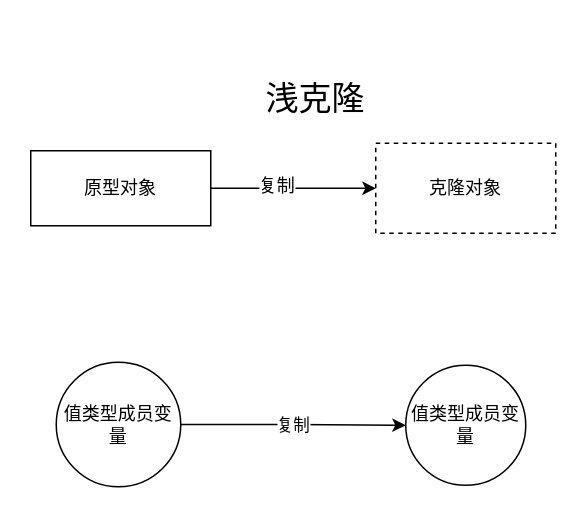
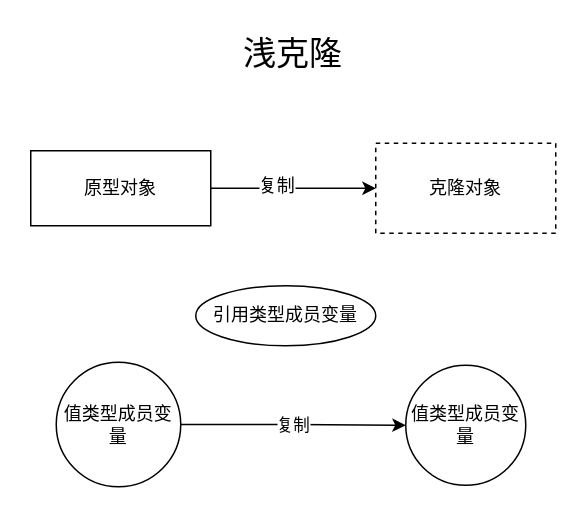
  <mxCell id="0" />
  <mxCell id="1" parent="0" />
  <mxCell id="2" value="" style="group" vertex="1" connectable="0" parent="1"><mxGeometry x="20" y="20" width="350" height="304" as="geometry" /></mxCell>
- <mxCell id="3" value="&lt;span style=&quot;font-size: 22px&quot;&gt;浅克隆&lt;/span&gt;" style="text;html=1;resizable=0;points=[];autosize=1;align=left;verticalAlign=top;spacingTop=-4;" vertex="1" parent="2"><mxGeometry x="155" y="30" width="80" height="20" as="geometry" /></mxCell>
+ <mxCell id="3" value="&lt;span style=&quot;font-size: 22px&quot;&gt;浅克隆&lt;/span&gt;" style="text;html=1;resizable=0;points=[];autosize=1;align=left;verticalAlign=top;spacingTop=-4;" vertex="1" parent="2"><mxGeometry x="140" width="80" height="20" as="geometry" /></mxCell>
+ <mxCell id="4" value="引用类型成员变量" style="ellipse;whiteSpace=wrap;html=1;" vertex="1" parent="2"><mxGeometry x="110" y="170" width="120" height="40" as="geometry" /></mxCell>
  <mxCell id="5" value="原型对象&lt;span style=&quot;font-family: &amp;#34;helvetica&amp;#34; , &amp;#34;arial&amp;#34; , sans-serif ; font-size: 0px ; white-space: nowrap&quot;&gt;%3CmxGraphModel%3E%3Croot%3E%3CmxCell%20id%3D%220%22%2F%3E%3CmxCell%20id%3D%221%22%20parent%3D%220%22%2F%3E%3CmxCell%20id%3D%222%22%20value%3D%22%E5%8E%9F%E5%9E%8B%E5%AF%B9%E8%B1%A1%22%20style%3D%22ellipse%3BwhiteSpace%3Dwrap%3Bhtml%3D1%3B%22%20vertex%3D%221%22%20parent%3D%221%22%3E%3CmxGeometry%20x%3D%2260%22%20y%3D%22140%22%20width%3D%22120%22%20height%3D%2280%22%20as%3D%22geometry%22%2F%3E%3C%2FmxCell%3E%3C%2Froot%3E%3C%2FmxGraphModel%3E&lt;/span&gt;" style="rounded=0;whiteSpace=wrap;html=1;" vertex="1" parent="2"><mxGeometry y="80" width="120" height="50" as="geometry" /></mxCell>
  <mxCell id="6" value="克隆对象" style="rounded=0;whiteSpace=wrap;html=1;dashed=1;" vertex="1" parent="2"><mxGeometry x="230" y="75" width="120" height="60" as="geometry" /></mxCell>
  <mxCell id="7" style="edgeStyle=orthogonalEdgeStyle;rounded=0;orthogonalLoop=1;jettySize=auto;html=1;entryX=0;entryY=0.5;entryDx=0;entryDy=0;" edge="1" parent="2" source="5" target="6"><mxGeometry relative="1" as="geometry" /></mxCell>
  <mxCell id="8" value="复制" style="text;html=1;resizable=0;points=[];align=center;verticalAlign=middle;labelBackgroundColor=#ffffff;" vertex="1" connectable="0" parent="7"><mxGeometry x="-0.218" y="2" relative="1" as="geometry"><mxPoint as="offset" /></mxGeometry></mxCell>
  <mxCell id="9" value="值类型成员变量" style="ellipse;whiteSpace=wrap;html=1;aspect=fixed;" vertex="1" parent="2"><mxGeometry x="17" y="221" width="83" height="83" as="geometry" /></mxCell>
  <mxCell id="10" value="值类型成员变量" style="ellipse;whiteSpace=wrap;html=1;aspect=fixed;" vertex="1" parent="2"><mxGeometry x="250" y="223" width="80" height="80" as="geometry" /></mxCell>
  <mxCell id="11" value="复制" style="edgeStyle=orthogonalEdgeStyle;rounded=0;orthogonalLoop=1;jettySize=auto;html=1;entryX=0;entryY=0.5;entryDx=0;entryDy=0;" edge="1" parent="2" source="9" target="10"><mxGeometry relative="1" as="geometry" /></mxCell>
